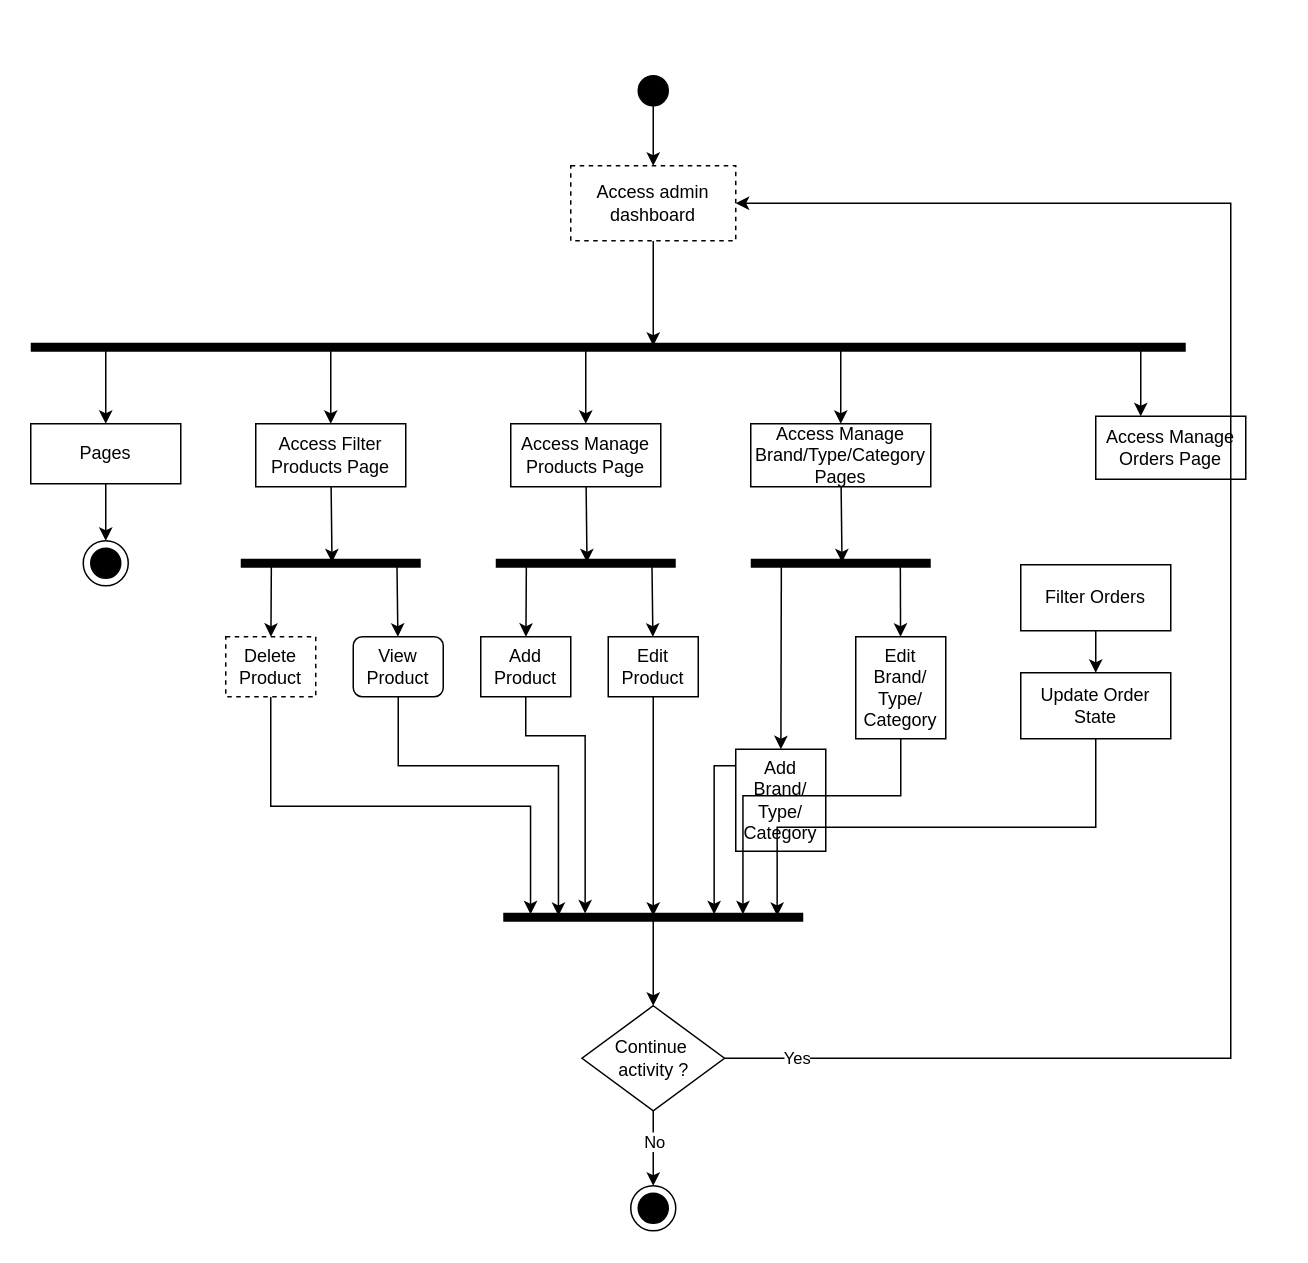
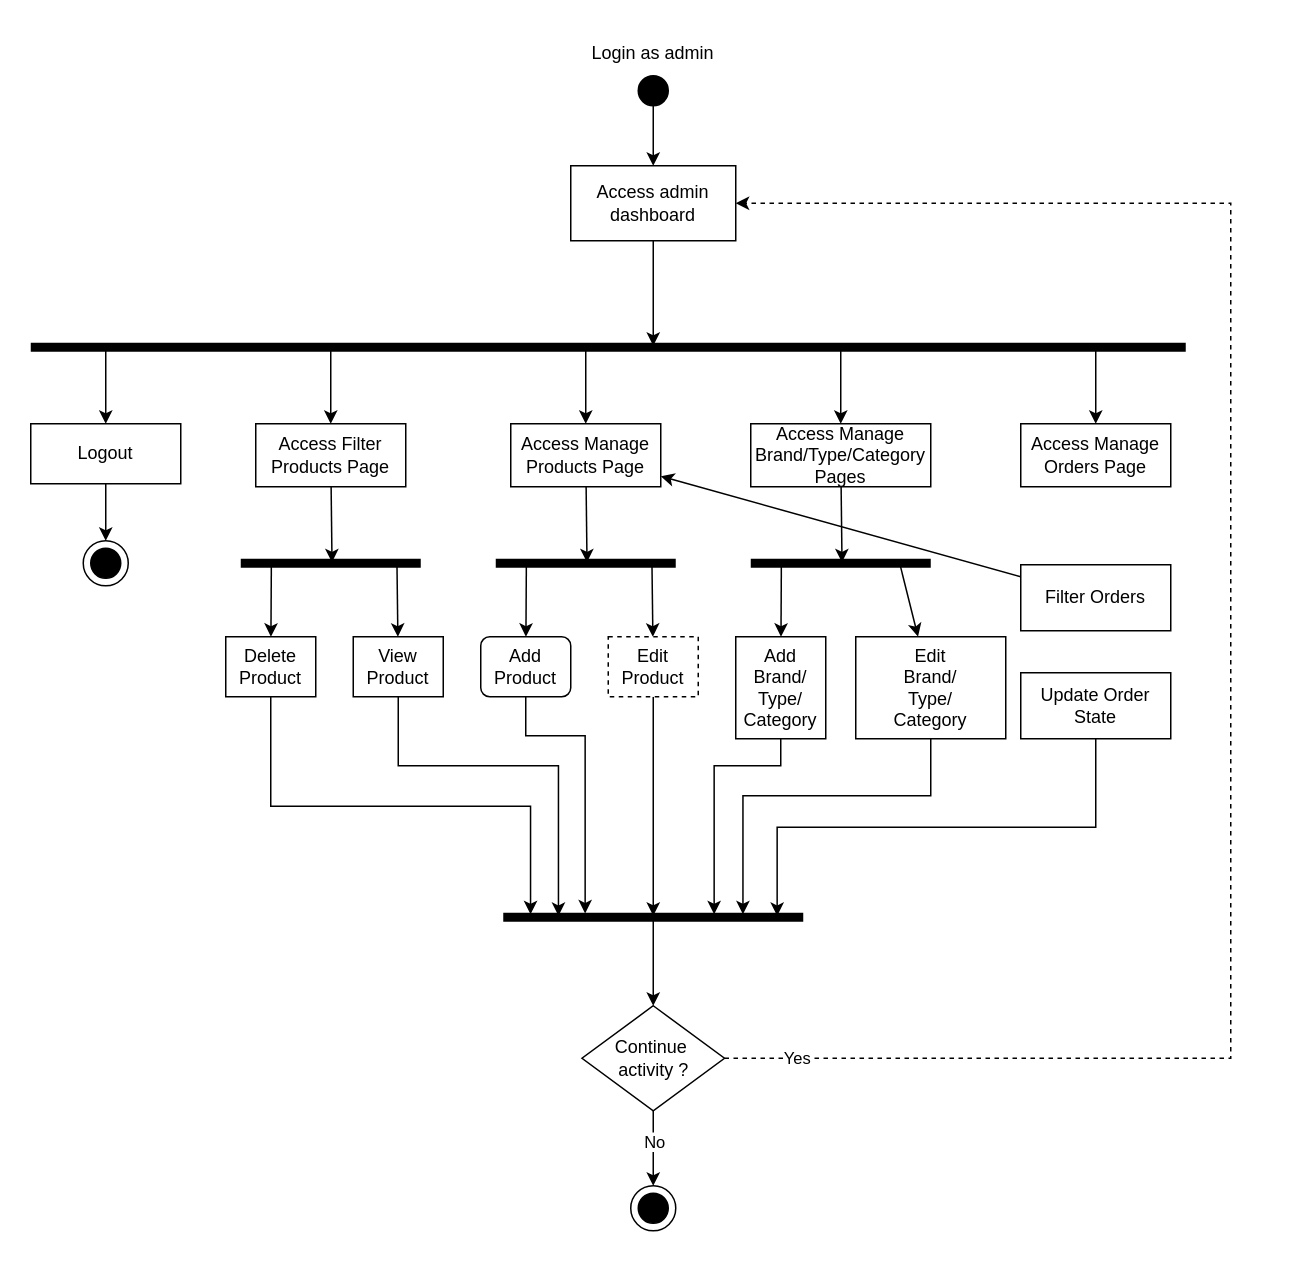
  <mxCell id="0" />
  <mxCell id="1" parent="0" />
  <mxCell id="2" value="" style="ellipse;whiteSpace=wrap;html=1;aspect=fixed;fillColor=#000000;" parent="1" vertex="1"><mxGeometry x="425" y="50" width="20" height="20" as="geometry" /></mxCell>
+ <mxCell id="3" value="Login as admin" style="text;html=1;strokeColor=none;fillColor=none;align=center;verticalAlign=middle;whiteSpace=wrap;rounded=0;" parent="1" vertex="1"><mxGeometry x="370" width="130" height="30" as="geometry" y="20" /></mxCell>
  <mxCell id="4" value="" style="line;strokeWidth=6;fillColor=none;align=left;verticalAlign=middle;spacingTop=-1;spacingLeft=3;spacingRight=3;rotatable=0;labelPosition=right;points=[];portConstraint=eastwest;strokeColor=#000000;" parent="1" vertex="1"><mxGeometry x="20" y="230" width="770" height="2" as="geometry" /></mxCell>
  <mxCell id="5" value="" style="edgeStyle=elbowEdgeStyle;rounded=0;orthogonalLoop=1;jettySize=auto;html=1;" parent="1" source="4" target="6" edge="1"><mxGeometry relative="1" as="geometry" /></mxCell>
- <mxCell id="6" value="Pages" style="rounded=0;whiteSpace=wrap;html=1;fillColor=#FFFFFF;" parent="1" vertex="1"><mxGeometry x="20" y="282" width="100" height="40" as="geometry" /></mxCell>
+ <mxCell id="6" value="Logout" style="rounded=0;whiteSpace=wrap;html=1;fillColor=#FFFFFF;" parent="1" vertex="1"><mxGeometry x="20" y="282" width="100" height="40" as="geometry" /></mxCell>
  <mxCell id="7" style="edgeStyle=none;rounded=0;orthogonalLoop=1;jettySize=auto;html=1;entryX=0.507;entryY=0.2;entryDx=0;entryDy=0;entryPerimeter=0;" parent="1" source="9" target="16" edge="1"><mxGeometry relative="1" as="geometry" /></mxCell>
  <mxCell id="8" value="" style="edgeStyle=elbowEdgeStyle;rounded=0;orthogonalLoop=1;jettySize=auto;html=1;" parent="1" source="4" target="9" edge="1"><mxGeometry relative="1" as="geometry" /></mxCell>
  <mxCell id="9" value="Access Filter&lt;br&gt;Products Page" style="rounded=0;whiteSpace=wrap;html=1;fillColor=#FFFFFF;" parent="1" vertex="1"><mxGeometry x="170" y="282" width="100" height="42" as="geometry" /></mxCell>
  <mxCell id="10" style="edgeStyle=none;rounded=0;orthogonalLoop=1;jettySize=auto;html=1;exitX=0.17;exitY=1.233;exitDx=0;exitDy=0;exitPerimeter=0;" parent="1" source="16" target="12" edge="1"><mxGeometry relative="1" as="geometry" /></mxCell>
  <mxCell id="11" style="edgeStyle=elbowEdgeStyle;rounded=0;orthogonalLoop=1;jettySize=auto;html=1;entryX=0.091;entryY=-0.483;entryDx=0;entryDy=0;entryPerimeter=0;elbow=vertical;" parent="1" source="12" target="46" edge="1"><mxGeometry relative="1" as="geometry" /></mxCell>
- <mxCell id="12" value="Delete Product" style="rounded=0;whiteSpace=wrap;html=1;dashed=1;" parent="1" vertex="1"><mxGeometry x="150" y="424" width="60" height="40" as="geometry" /></mxCell>
+ <mxCell id="12" value="Delete Product" style="rounded=0;whiteSpace=wrap;html=1;" parent="1" vertex="1"><mxGeometry x="150" y="424" width="60" height="40" as="geometry" /></mxCell>
  <mxCell id="13" style="edgeStyle=none;rounded=0;orthogonalLoop=1;jettySize=auto;html=1;exitX=0.868;exitY=1.5;exitDx=0;exitDy=0;exitPerimeter=0;" parent="1" source="16" target="15" edge="1"><mxGeometry relative="1" as="geometry" /></mxCell>
  <mxCell id="14" style="edgeStyle=elbowEdgeStyle;rounded=0;orthogonalLoop=1;jettySize=auto;html=1;entryX=0.184;entryY=0.069;entryDx=0;entryDy=0;entryPerimeter=0;elbow=vertical;" parent="1" source="15" target="46" edge="1"><mxGeometry relative="1" as="geometry"><Array as="points"><mxPoint x="320" y="510" /></Array></mxGeometry></mxCell>
- <mxCell id="15" value="View&lt;br&gt;Product" style="whiteSpace=wrap;html=1;rounded=1;" parent="1" vertex="1"><mxGeometry x="235" y="424" width="60" height="40" as="geometry" /></mxCell>
+ <mxCell id="15" value="View&lt;br&gt;Product" style="rounded=0;whiteSpace=wrap;html=1;" parent="1" vertex="1"><mxGeometry x="235" y="424" width="60" height="40" as="geometry" /></mxCell>
  <mxCell id="16" value="" style="line;strokeWidth=6;fillColor=none;align=left;verticalAlign=middle;spacingTop=-1;spacingLeft=3;spacingRight=3;rotatable=0;labelPosition=right;points=[];portConstraint=eastwest;strokeColor=#000000;fontStyle=1" parent="1" vertex="1"><mxGeometry x="160" y="374" width="120" height="2" as="geometry" /></mxCell>
  <mxCell id="17" style="edgeStyle=none;rounded=0;orthogonalLoop=1;jettySize=auto;html=1;entryX=0.507;entryY=0.2;entryDx=0;entryDy=0;entryPerimeter=0;" parent="1" source="19" target="26" edge="1"><mxGeometry relative="1" as="geometry" /></mxCell>
  <mxCell id="18" value="" style="edgeStyle=elbowEdgeStyle;rounded=0;orthogonalLoop=1;jettySize=auto;html=1;" parent="1" source="4" target="19" edge="1"><mxGeometry relative="1" as="geometry" /></mxCell>
  <mxCell id="19" value="Access Manage&lt;br&gt;Products Page" style="rounded=0;whiteSpace=wrap;html=1;fillColor=#FFFFFF;" parent="1" vertex="1"><mxGeometry x="340" y="282" width="100" height="42" as="geometry" /></mxCell>
  <mxCell id="20" style="edgeStyle=none;rounded=0;orthogonalLoop=1;jettySize=auto;html=1;exitX=0.17;exitY=1.233;exitDx=0;exitDy=0;exitPerimeter=0;" parent="1" source="26" target="22" edge="1"><mxGeometry relative="1" as="geometry" /></mxCell>
  <mxCell id="21" style="edgeStyle=elbowEdgeStyle;rounded=0;orthogonalLoop=1;jettySize=auto;html=1;entryX=0.273;entryY=-0.759;entryDx=0;entryDy=0;entryPerimeter=0;elbow=vertical;" parent="1" source="22" target="46" edge="1"><mxGeometry relative="1" as="geometry"><Array as="points"><mxPoint x="350" y="490" /></Array></mxGeometry></mxCell>
- <mxCell id="22" value="Add Product" style="rounded=0;whiteSpace=wrap;html=1;" parent="1" vertex="1"><mxGeometry x="320" y="424" width="60" height="40" as="geometry" /></mxCell>
+ <mxCell id="22" value="Add Product" style="whiteSpace=wrap;html=1;rounded=1;" parent="1" vertex="1"><mxGeometry x="320" y="424" width="60" height="40" as="geometry" /></mxCell>
  <mxCell id="23" style="edgeStyle=none;rounded=0;orthogonalLoop=1;jettySize=auto;html=1;exitX=0.868;exitY=1.5;exitDx=0;exitDy=0;exitPerimeter=0;" parent="1" source="26" target="25" edge="1"><mxGeometry relative="1" as="geometry" /></mxCell>
  <mxCell id="24" style="edgeStyle=none;rounded=0;orthogonalLoop=1;jettySize=auto;html=1;" parent="1" source="25" target="46" edge="1"><mxGeometry relative="1" as="geometry" /></mxCell>
- <mxCell id="25" value="Edit&lt;br&gt;Product" style="rounded=0;whiteSpace=wrap;html=1;" parent="1" vertex="1"><mxGeometry x="405" y="424" width="60" height="40" as="geometry" /></mxCell>
+ <mxCell id="25" value="Edit&lt;br&gt;Product" style="rounded=0;whiteSpace=wrap;html=1;dashed=1;" parent="1" vertex="1"><mxGeometry x="405" y="424" width="60" height="40" as="geometry" /></mxCell>
  <mxCell id="26" value="" style="line;strokeWidth=6;fillColor=none;align=left;verticalAlign=middle;spacingTop=-1;spacingLeft=3;spacingRight=3;rotatable=0;labelPosition=right;points=[];portConstraint=eastwest;strokeColor=#000000;fontStyle=1" parent="1" vertex="1"><mxGeometry x="330" y="374" width="120" height="2" as="geometry" /></mxCell>
  <mxCell id="27" style="edgeStyle=none;rounded=0;orthogonalLoop=1;jettySize=auto;html=1;entryX=0.507;entryY=0.2;entryDx=0;entryDy=0;entryPerimeter=0;" parent="1" source="29" target="33" edge="1"><mxGeometry relative="1" as="geometry" /></mxCell>
  <mxCell id="28" value="" style="edgeStyle=elbowEdgeStyle;rounded=0;orthogonalLoop=1;jettySize=auto;html=1;" parent="1" source="4" target="29" edge="1"><mxGeometry relative="1" as="geometry" /></mxCell>
  <mxCell id="29" value="Access Manage&lt;br&gt;Brand/Type/Category Pages" style="rounded=0;whiteSpace=wrap;html=1;fillColor=#FFFFFF;" parent="1" vertex="1"><mxGeometry x="500" y="282" width="120" height="42" as="geometry" /></mxCell>
  <mxCell id="30" style="edgeStyle=none;rounded=0;orthogonalLoop=1;jettySize=auto;html=1;exitX=0.17;exitY=1.233;exitDx=0;exitDy=0;exitPerimeter=0;" parent="1" source="33" target="32" edge="1"><mxGeometry relative="1" as="geometry" /></mxCell>
  <mxCell id="31" style="edgeStyle=elbowEdgeStyle;rounded=0;orthogonalLoop=1;jettySize=auto;html=1;entryX=0.703;entryY=-0.483;entryDx=0;entryDy=0;entryPerimeter=0;elbow=vertical;" parent="1" source="32" target="46" edge="1"><mxGeometry relative="1" as="geometry"><Array as="points"><mxPoint x="520" y="510" /></Array></mxGeometry></mxCell>
- <mxCell id="32" value="Add&lt;br&gt;Brand/&lt;br&gt;Type/&lt;br&gt;Category" style="rounded=0;whiteSpace=wrap;html=1;" parent="1" vertex="1"><mxGeometry x="490" y="499" width="60" height="68" as="geometry" /></mxCell>
+ <mxCell id="32" value="Add&lt;br&gt;Brand/&lt;br&gt;Type/&lt;br&gt;Category" style="rounded=0;whiteSpace=wrap;html=1;" parent="1" vertex="1"><mxGeometry x="490" y="424" width="60" height="68" as="geometry" /></mxCell>
  <mxCell id="33" value="" style="line;strokeWidth=6;fillColor=none;align=left;verticalAlign=middle;spacingTop=-1;spacingLeft=3;spacingRight=3;rotatable=0;labelPosition=right;points=[];portConstraint=eastwest;strokeColor=#000000;fontStyle=1" parent="1" vertex="1"><mxGeometry x="500" y="374" width="120" height="2" as="geometry" /></mxCell>
  <mxCell id="34" style="edgeStyle=none;rounded=0;orthogonalLoop=1;jettySize=auto;html=1;exitX=0.831;exitY=1.367;exitDx=0;exitDy=0;exitPerimeter=0;" parent="1" source="33" target="36" edge="1"><mxGeometry relative="1" as="geometry" /></mxCell>
  <mxCell id="35" style="edgeStyle=elbowEdgeStyle;rounded=0;orthogonalLoop=1;jettySize=auto;html=1;entryX=0.799;entryY=-0.483;entryDx=0;entryDy=0;entryPerimeter=0;elbow=vertical;" parent="1" source="36" target="46" edge="1"><mxGeometry relative="1" as="geometry"><Array as="points"><mxPoint x="540" y="530" /></Array></mxGeometry></mxCell>
- <mxCell id="36" value="Edit&lt;br&gt;Brand/&lt;br&gt;Type/&lt;br&gt;Category" style="rounded=0;whiteSpace=wrap;html=1;" parent="1" vertex="1"><mxGeometry x="570" y="424" width="60" height="68" as="geometry" /></mxCell>
+ <mxCell id="36" value="Edit&lt;br&gt;Brand/&lt;br&gt;Type/&lt;br&gt;Category" style="rounded=0;whiteSpace=wrap;html=1;" parent="1" vertex="1"><mxGeometry x="570" y="424" width="100" height="68" as="geometry" /></mxCell>
  <mxCell id="37" style="edgeStyle=elbowEdgeStyle;rounded=0;orthogonalLoop=1;jettySize=auto;elbow=vertical;html=1;exitX=0.5;exitY=1;exitDx=0;exitDy=0;" parent="1" source="2" target="39" edge="1"><mxGeometry relative="1" as="geometry" /></mxCell>
  <mxCell id="38" value="" style="edgeStyle=elbowEdgeStyle;rounded=0;orthogonalLoop=1;jettySize=auto;html=1;" parent="1" source="39" target="4" edge="1"><mxGeometry relative="1" as="geometry" /></mxCell>
- <mxCell id="39" value="Access admin dashboard" style="rounded=0;whiteSpace=wrap;html=1;dashed=1;" parent="1" vertex="1"><mxGeometry x="380" y="110" width="110" height="50" as="geometry" /></mxCell>
+ <mxCell id="39" value="Access admin dashboard" style="rounded=0;whiteSpace=wrap;html=1;" parent="1" vertex="1"><mxGeometry x="380" y="110" width="110" height="50" as="geometry" /></mxCell>
  <mxCell id="40" value="" style="edgeStyle=elbowEdgeStyle;rounded=0;orthogonalLoop=1;jettySize=auto;html=1;" parent="1" source="4" target="41" edge="1"><mxGeometry relative="1" as="geometry" /></mxCell>
- <mxCell id="41" value="Access Manage&lt;br&gt;Orders Page" style="rounded=0;whiteSpace=wrap;html=1;fillColor=#FFFFFF;" parent="1" vertex="1"><mxGeometry x="730" y="277" width="100" height="42" as="geometry" /></mxCell>
+ <mxCell id="41" value="Access Manage&lt;br&gt;Orders Page" style="rounded=0;whiteSpace=wrap;html=1;fillColor=#FFFFFF;" parent="1" vertex="1"><mxGeometry x="680" y="282" width="100" height="42" as="geometry" /></mxCell>
  <mxCell id="42" value="Filter Orders" style="rounded=0;whiteSpace=wrap;html=1;" parent="1" vertex="1"><mxGeometry x="680" y="376" width="100" height="44" as="geometry" /></mxCell>
- <mxCell id="43" value="" style="edgeStyle=none;rounded=0;orthogonalLoop=1;jettySize=auto;html=1;" parent="1" source="42" target="45" edge="1"><mxGeometry relative="1" as="geometry" /></mxCell>
+ <mxCell id="43" value="" style="edgeStyle=none;rounded=0;orthogonalLoop=1;jettySize=auto;html=1;" parent="1" source="42" target="19" edge="1"><mxGeometry relative="1" as="geometry" /></mxCell>
  <mxCell id="44" style="edgeStyle=elbowEdgeStyle;rounded=0;orthogonalLoop=1;jettySize=auto;html=1;entryX=0.913;entryY=0.069;entryDx=0;entryDy=0;entryPerimeter=0;elbow=vertical;" parent="1" source="45" target="46" edge="1"><mxGeometry relative="1" as="geometry" /></mxCell>
  <mxCell id="45" value="Update Order State" style="rounded=0;whiteSpace=wrap;html=1;" parent="1" vertex="1"><mxGeometry x="680" y="448" width="100" height="44" as="geometry" /></mxCell>
  <mxCell id="46" value="" style="line;strokeWidth=6;fillColor=none;align=left;verticalAlign=middle;spacingTop=-1;spacingLeft=3;spacingRight=3;rotatable=0;labelPosition=right;points=[];portConstraint=eastwest;strokeColor=#000000;fontStyle=1" parent="1" vertex="1"><mxGeometry x="335" y="610" width="200" height="2" as="geometry" /></mxCell>
  <mxCell id="47" style="edgeStyle=elbowEdgeStyle;rounded=0;orthogonalLoop=1;jettySize=auto;elbow=vertical;html=1;entryX=0.5;entryY=0;entryDx=0;entryDy=0;" parent="1" source="46" target="51" edge="1"><mxGeometry relative="1" as="geometry"><mxPoint x="435" y="670" as="targetPoint" /></mxGeometry></mxCell>
  <mxCell id="48" value="" style="ellipse;whiteSpace=wrap;html=1;aspect=fixed;fillColor=#FFFFFF;" parent="1" vertex="1"><mxGeometry x="55" y="360" width="30" height="30" as="geometry" /></mxCell>
  <mxCell id="49" value="" style="edgeStyle=elbowEdgeStyle;rounded=0;orthogonalLoop=1;jettySize=auto;elbow=vertical;html=1;" parent="1" source="6" edge="1"><mxGeometry relative="1" as="geometry"><mxPoint x="70" y="360" as="targetPoint" /></mxGeometry></mxCell>
  <mxCell id="50" value="" style="ellipse;whiteSpace=wrap;html=1;aspect=fixed;fillColor=#000000;" parent="1" vertex="1"><mxGeometry x="60" y="365" width="20" height="20" as="geometry" /></mxCell>
  <mxCell id="51" value="Continue&amp;nbsp;&lt;br&gt;activity ?" style="rhombus;whiteSpace=wrap;html=1;fillColor=#FFFFFF;" parent="1" vertex="1"><mxGeometry x="387.5" y="670" width="95" height="70" as="geometry" /></mxCell>
  <mxCell id="52" value="" style="endArrow=classic;html=1;rounded=0;exitX=0.5;exitY=1;exitDx=0;exitDy=0;entryX=0.5;entryY=0;entryDx=0;entryDy=0;" parent="1" source="51" target="54" edge="1"><mxGeometry width="50" height="50" relative="1" as="geometry"><mxPoint x="430" y="820" as="sourcePoint" /><mxPoint x="435" y="790" as="targetPoint" /></mxGeometry></mxCell>
  <mxCell id="53" value="No" style="edgeLabel;html=1;align=center;verticalAlign=middle;resizable=0;points=[];" parent="52" vertex="1" connectable="0"><mxGeometry x="-0.409" relative="1" as="geometry"><mxPoint y="5" as="offset" /></mxGeometry></mxCell>
  <mxCell id="54" value="" style="ellipse;whiteSpace=wrap;html=1;aspect=fixed;fillColor=#FFFFFF;" parent="1" vertex="1"><mxGeometry x="420" y="790" width="30" height="30" as="geometry" /></mxCell>
  <mxCell id="55" value="" style="ellipse;whiteSpace=wrap;html=1;aspect=fixed;fillColor=#000000;" parent="1" vertex="1"><mxGeometry x="425" y="795" width="20" height="20" as="geometry" /></mxCell>
- <mxCell id="56" value="" style="endArrow=classic;html=1;rounded=0;exitX=1;exitY=0.5;exitDx=0;exitDy=0;entryX=1;entryY=0.5;entryDx=0;entryDy=0;edgeStyle=elbowEdgeStyle;" parent="1" source="51" target="39" edge="1"><mxGeometry width="50" height="50" relative="1" as="geometry"><mxPoint x="510" y="710" as="sourcePoint" /><mxPoint x="600" y="705" as="targetPoint" /><Array as="points"><mxPoint x="820" y="570" /><mxPoint x="850" y="450" /></Array></mxGeometry></mxCell>
+ <mxCell id="56" value="" style="endArrow=classic;html=1;rounded=0;exitX=1;exitY=0.5;exitDx=0;exitDy=0;entryX=1;entryY=0.5;entryDx=0;entryDy=0;edgeStyle=elbowEdgeStyle;dashed=1;" parent="1" source="51" target="39" edge="1"><mxGeometry width="50" height="50" relative="1" as="geometry"><mxPoint x="510" y="710" as="sourcePoint" /><mxPoint x="600" y="705" as="targetPoint" /><Array as="points"><mxPoint x="820" y="570" /><mxPoint x="850" y="450" /></Array></mxGeometry></mxCell>
  <mxCell id="57" value="Yes" style="edgeLabel;html=1;align=center;verticalAlign=middle;resizable=0;points=[];" parent="56" vertex="1" connectable="0"><mxGeometry x="-0.274" y="-1" relative="1" as="geometry"><mxPoint x="-291" y="111" as="offset" /></mxGeometry></mxCell>
